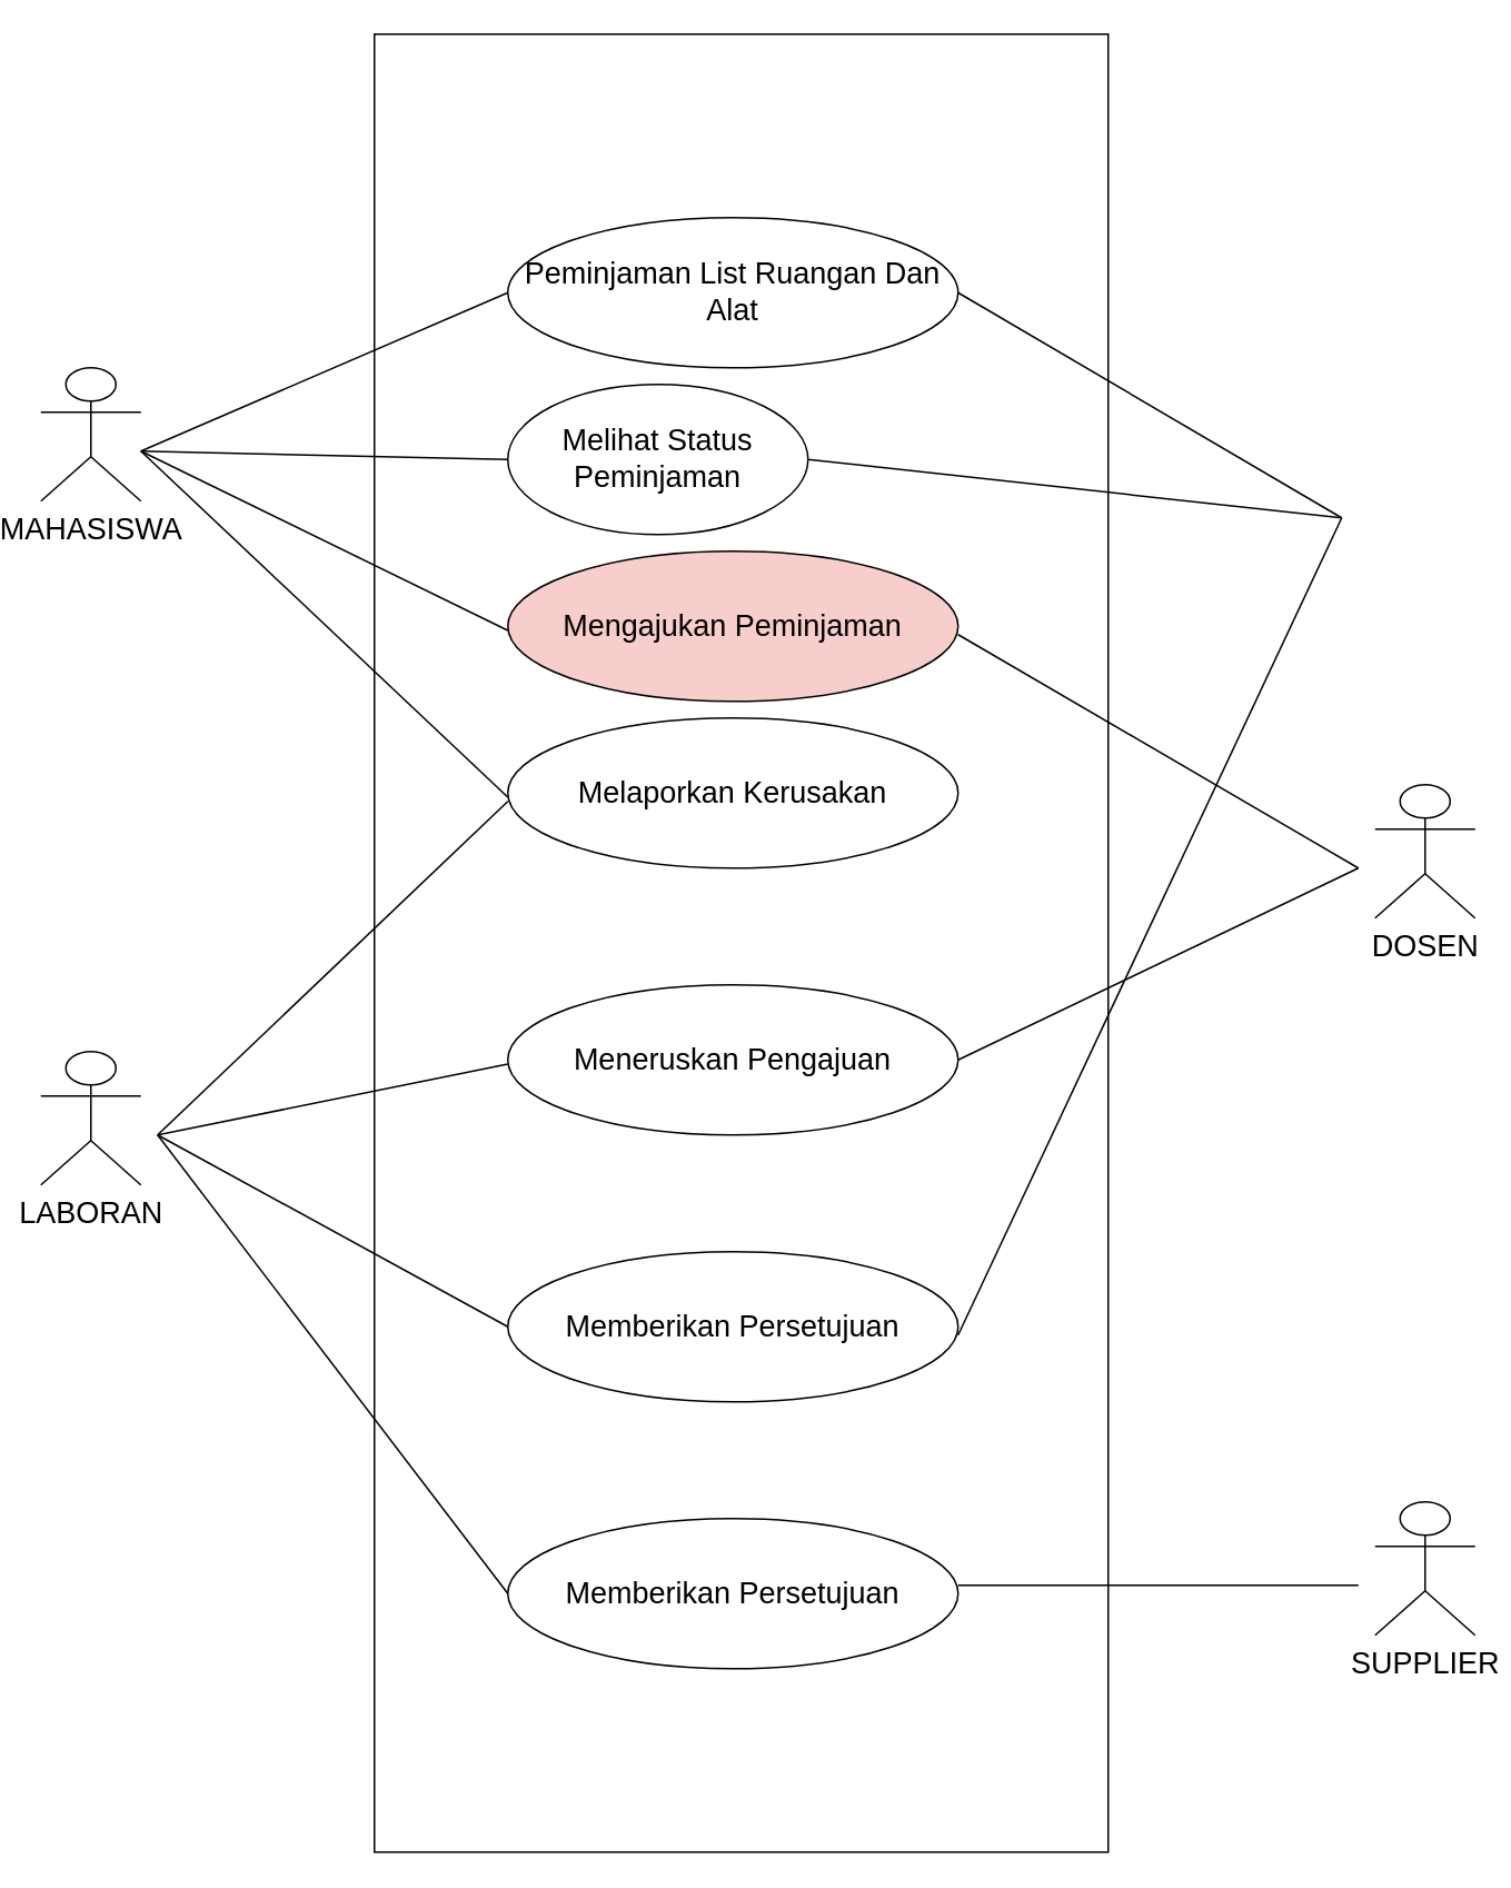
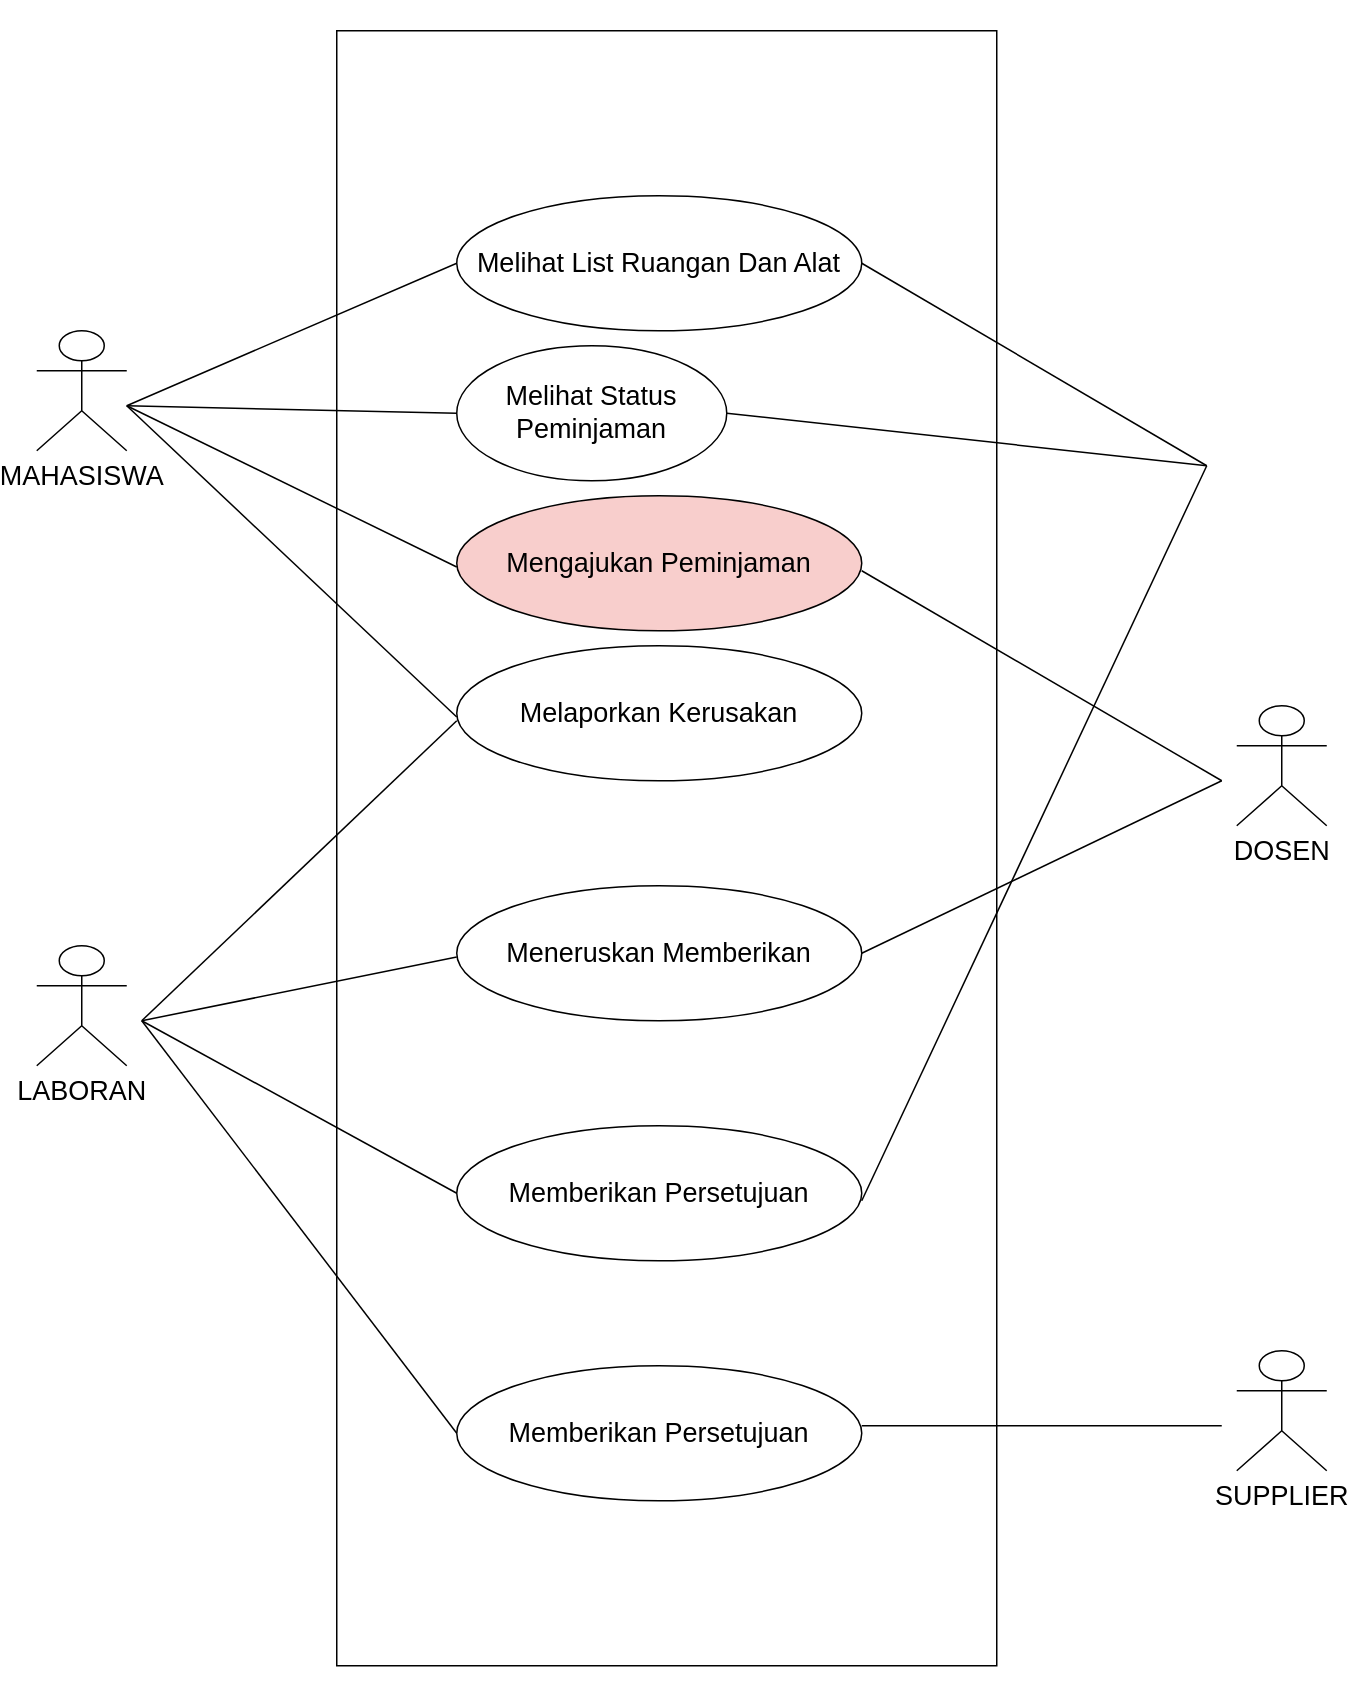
  <mxCell id="0" />
  <mxCell id="1" parent="0" />
  <mxCell id="2" value="" style="rounded=0;whiteSpace=wrap;html=1;fontSize=18;" vertex="1" parent="1"><mxGeometry x="220" y="20" width="440" height="1090" as="geometry" /></mxCell>
  <mxCell id="3" value="&lt;font style=&quot;font-size: 18px;&quot;&gt;MAHASISWA&lt;/font&gt;" style="shape=umlActor;verticalLabelPosition=bottom;verticalAlign=top;html=1;outlineConnect=0;" vertex="1" parent="1"><mxGeometry x="20" y="220" width="60" height="80" as="geometry" /></mxCell>
- <mxCell id="4" value="Peminjaman List Ruangan Dan Alat" style="ellipse;whiteSpace=wrap;html=1;fontSize=18;" vertex="1" parent="1"><mxGeometry x="300" y="130" width="270" height="90" as="geometry" /></mxCell>
+ <mxCell id="4" value="Melihat List Ruangan Dan Alat" style="ellipse;whiteSpace=wrap;html=1;fontSize=18;" vertex="1" parent="1"><mxGeometry x="300" y="130" width="270" height="90" as="geometry" /></mxCell>
  <mxCell id="5" value="Melihat Status Peminjaman" style="ellipse;whiteSpace=wrap;html=1;fontSize=18;" vertex="1" parent="1"><mxGeometry x="300" y="230" width="180" height="90" as="geometry" /></mxCell>
  <mxCell id="6" value="Mengajukan Peminjaman" style="ellipse;whiteSpace=wrap;html=1;fontSize=18;fillColor=#f8cecc;" vertex="1" parent="1"><mxGeometry x="300" y="330" width="270" height="90" as="geometry" /></mxCell>
- <mxCell id="7" value="Meneruskan Pengajuan" style="ellipse;whiteSpace=wrap;html=1;fontSize=18;" vertex="1" parent="1"><mxGeometry x="300" y="590" width="270" height="90" as="geometry" /></mxCell>
+ <mxCell id="7" value="Meneruskan Memberikan" style="ellipse;whiteSpace=wrap;html=1;fontSize=18;" vertex="1" parent="1"><mxGeometry x="300" y="590" width="270" height="90" as="geometry" /></mxCell>
  <mxCell id="8" value="Memberikan Persetujuan" style="ellipse;whiteSpace=wrap;html=1;fontSize=18;" vertex="1" parent="1"><mxGeometry x="300" y="750" width="270" height="90" as="geometry" /></mxCell>
  <mxCell id="9" value="" style="endArrow=none;html=1;rounded=0;fontSize=18;entryX=0;entryY=0.5;entryDx=0;entryDy=0;" edge="1" parent="1" target="4"><mxGeometry width="50" height="50" relative="1" as="geometry"><mxPoint x="80" y="270" as="sourcePoint" /><mxPoint x="130" y="220" as="targetPoint" /></mxGeometry></mxCell>
  <mxCell id="10" value="" style="endArrow=none;html=1;rounded=0;fontSize=18;entryX=0;entryY=0.5;entryDx=0;entryDy=0;" edge="1" parent="1" target="5"><mxGeometry width="50" height="50" relative="1" as="geometry"><mxPoint x="80" y="270" as="sourcePoint" /><mxPoint x="310" y="185" as="targetPoint" /></mxGeometry></mxCell>
  <mxCell id="11" value="" style="endArrow=none;html=1;rounded=0;fontSize=18;entryX=0;entryY=0.5;entryDx=0;entryDy=0;" edge="1" parent="1"><mxGeometry width="50" height="50" relative="1" as="geometry"><mxPoint x="80" y="270" as="sourcePoint" /><mxPoint x="300" y="377.5" as="targetPoint" /></mxGeometry></mxCell>
  <mxCell id="12" value="Melaporkan Kerusakan&lt;span style=&quot;color: rgba(0, 0, 0, 0); font-family: monospace; font-size: 0px; text-align: start;&quot;&gt;%3CmxGraphModel%3E%3Croot%3E%3CmxCell%20id%3D%220%22%2F%3E%3CmxCell%20id%3D%221%22%20parent%3D%220%22%2F%3E%3CmxCell%20id%3D%222%22%20value%3D%22Mengajukan%20Peminjaman%22%20style%3D%22ellipse%3BwhiteSpace%3Dwrap%3Bhtml%3D1%3BfontSize%3D18%3B%22%20vertex%3D%221%22%20parent%3D%221%22%3E%3CmxGeometry%20x%3D%22-830%22%20y%3D%22-640%22%20width%3D%22270%22%20height%3D%2290%22%20as%3D%22geometry%22%2F%3E%3C%2FmxCell%3E%3C%2Froot%3E%3C%2FmxGraphModel%3E&lt;/span&gt;&lt;span style=&quot;color: rgba(0, 0, 0, 0); font-family: monospace; font-size: 0px; text-align: start;&quot;&gt;%3CmxGraphModel%3E%3Croot%3E%3CmxCell%20id%3D%220%22%2F%3E%3CmxCell%20id%3D%221%22%20parent%3D%220%22%2F%3E%3CmxCell%20id%3D%222%22%20value%3D%22Mengajukan%20Peminjaman%22%20style%3D%22ellipse%3BwhiteSpace%3Dwrap%3Bhtml%3D1%3BfontSize%3D18%3B%22%20vertex%3D%221%22%20parent%3D%221%22%3E%3CmxGeometry%20x%3D%22-830%22%20y%3D%22-640%22%20width%3D%22270%22%20height%3D%2290%22%20as%3D%22geometry%22%2F%3E%3C%2FmxCell%3E%3C%2Froot%3E%3C%2FmxGraphModel%3E&lt;/span&gt;" style="ellipse;whiteSpace=wrap;html=1;fontSize=18;" vertex="1" parent="1"><mxGeometry x="300" y="430" width="270" height="90" as="geometry" /></mxCell>
  <mxCell id="13" value="" style="endArrow=none;html=1;rounded=0;fontSize=18;entryX=0;entryY=0.5;entryDx=0;entryDy=0;" edge="1" parent="1"><mxGeometry width="50" height="50" relative="1" as="geometry"><mxPoint x="80" y="270" as="sourcePoint" /><mxPoint x="300" y="477.5" as="targetPoint" /></mxGeometry></mxCell>
  <mxCell id="14" value="&lt;span style=&quot;font-size: 18px;&quot;&gt;DOSEN&lt;/span&gt;" style="shape=umlActor;verticalLabelPosition=bottom;verticalAlign=top;html=1;outlineConnect=0;" vertex="1" parent="1"><mxGeometry x="820" y="470" width="60" height="80" as="geometry" /></mxCell>
  <mxCell id="15" value="" style="endArrow=none;html=1;rounded=0;fontSize=18;" edge="1" parent="1"><mxGeometry width="50" height="50" relative="1" as="geometry"><mxPoint x="570" y="175" as="sourcePoint" /><mxPoint x="800" y="310" as="targetPoint" /></mxGeometry></mxCell>
  <mxCell id="16" value="" style="endArrow=none;html=1;rounded=0;fontSize=18;exitX=1;exitY=0.5;exitDx=0;exitDy=0;" edge="1" parent="1" source="5"><mxGeometry width="50" height="50" relative="1" as="geometry"><mxPoint x="580" y="185" as="sourcePoint" /><mxPoint x="800" y="310" as="targetPoint" /></mxGeometry></mxCell>
  <mxCell id="17" value="" style="endArrow=none;html=1;rounded=0;fontSize=18;exitX=1;exitY=0.5;exitDx=0;exitDy=0;" edge="1" parent="1"><mxGeometry width="50" height="50" relative="1" as="geometry"><mxPoint x="570" y="380" as="sourcePoint" /><mxPoint x="810" y="520" as="targetPoint" /></mxGeometry></mxCell>
  <mxCell id="18" value="&lt;span style=&quot;font-size: 18px;&quot;&gt;LABORAN&lt;/span&gt;" style="shape=umlActor;verticalLabelPosition=bottom;verticalAlign=top;html=1;outlineConnect=0;" vertex="1" parent="1"><mxGeometry x="20" y="630" width="60" height="80" as="geometry" /></mxCell>
  <mxCell id="19" value="" style="endArrow=none;html=1;rounded=0;fontSize=18;entryX=0;entryY=0.5;entryDx=0;entryDy=0;" edge="1" parent="1"><mxGeometry width="50" height="50" relative="1" as="geometry"><mxPoint x="90" y="680" as="sourcePoint" /><mxPoint x="300" y="637.5" as="targetPoint" /></mxGeometry></mxCell>
  <mxCell id="20" value="" style="endArrow=none;html=1;rounded=0;fontSize=18;entryX=0;entryY=0.5;entryDx=0;entryDy=0;exitX=1;exitY=0.5;exitDx=0;exitDy=0;" edge="1" parent="1" source="7"><mxGeometry width="50" height="50" relative="1" as="geometry"><mxPoint x="600" y="562.5" as="sourcePoint" /><mxPoint x="810" y="520" as="targetPoint" /></mxGeometry></mxCell>
  <mxCell id="21" value="" style="endArrow=none;html=1;rounded=0;fontSize=18;exitX=1;exitY=0.5;exitDx=0;exitDy=0;entryX=0;entryY=0.5;entryDx=0;entryDy=0;" edge="1" parent="1" target="8"><mxGeometry width="50" height="50" relative="1" as="geometry"><mxPoint x="90" y="680" as="sourcePoint" /><mxPoint x="290" y="790" as="targetPoint" /></mxGeometry></mxCell>
  <mxCell id="22" value="" style="endArrow=none;html=1;rounded=0;fontSize=18;exitX=1;exitY=0.5;exitDx=0;exitDy=0;" edge="1" parent="1"><mxGeometry width="50" height="50" relative="1" as="geometry"><mxPoint x="570" y="800" as="sourcePoint" /><mxPoint x="800" y="310" as="targetPoint" /></mxGeometry></mxCell>
  <mxCell id="23" value="" style="endArrow=none;html=1;rounded=0;fontSize=18;" edge="1" parent="1"><mxGeometry width="50" height="50" relative="1" as="geometry"><mxPoint x="90" y="680" as="sourcePoint" /><mxPoint x="300" y="480" as="targetPoint" /></mxGeometry></mxCell>
  <mxCell id="24" value="&lt;span style=&quot;font-size: 18px;&quot;&gt;SUPPLIER&lt;/span&gt;" style="shape=umlActor;verticalLabelPosition=bottom;verticalAlign=top;html=1;outlineConnect=0;" vertex="1" parent="1"><mxGeometry x="820" y="900" width="60" height="80" as="geometry" /></mxCell>
  <mxCell id="25" value="Memberikan Persetujuan" style="ellipse;whiteSpace=wrap;html=1;fontSize=18;" vertex="1" parent="1"><mxGeometry x="300" y="910" width="270" height="90" as="geometry" /></mxCell>
  <mxCell id="26" value="" style="endArrow=none;html=1;rounded=0;fontSize=18;exitX=0;exitY=0.5;exitDx=0;exitDy=0;" edge="1" parent="1" source="25"><mxGeometry width="50" height="50" relative="1" as="geometry"><mxPoint x="40" y="730" as="sourcePoint" /><mxPoint x="90" y="680" as="targetPoint" /></mxGeometry></mxCell>
  <mxCell id="27" value="" style="endArrow=none;html=1;rounded=0;fontSize=18;" edge="1" parent="1"><mxGeometry width="50" height="50" relative="1" as="geometry"><mxPoint x="810" y="950" as="sourcePoint" /><mxPoint x="570" y="950" as="targetPoint" /></mxGeometry></mxCell>
